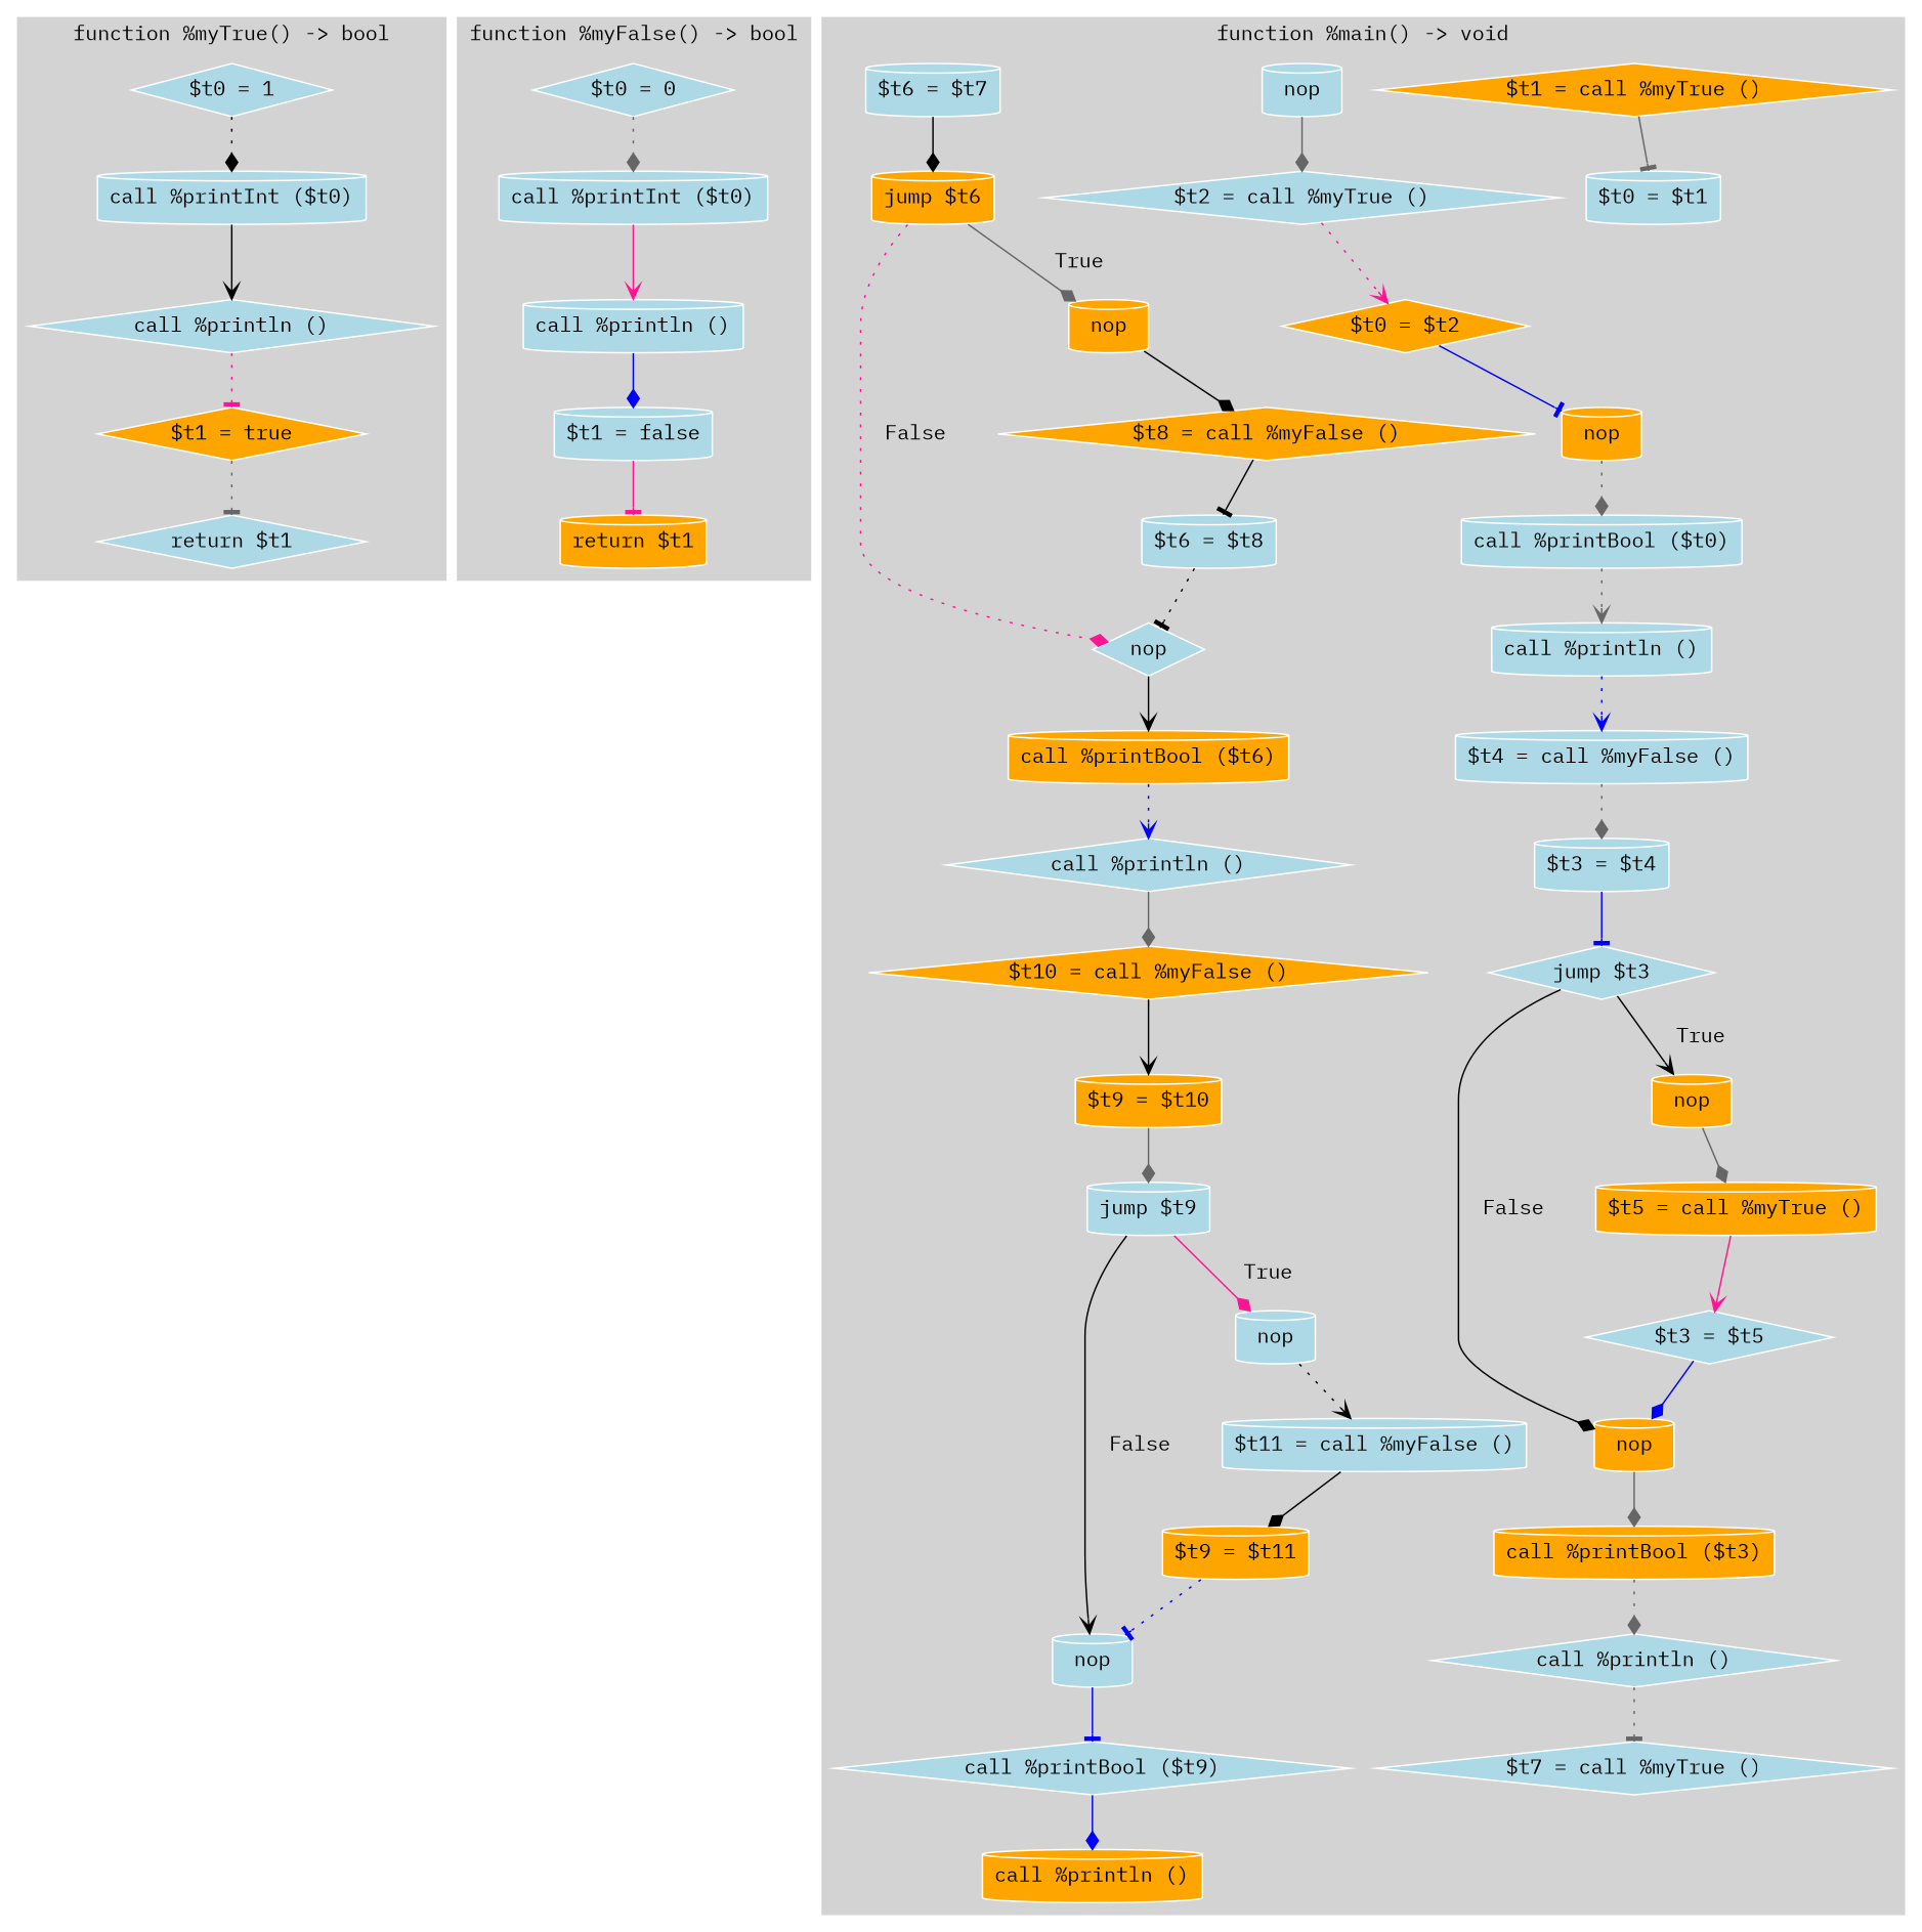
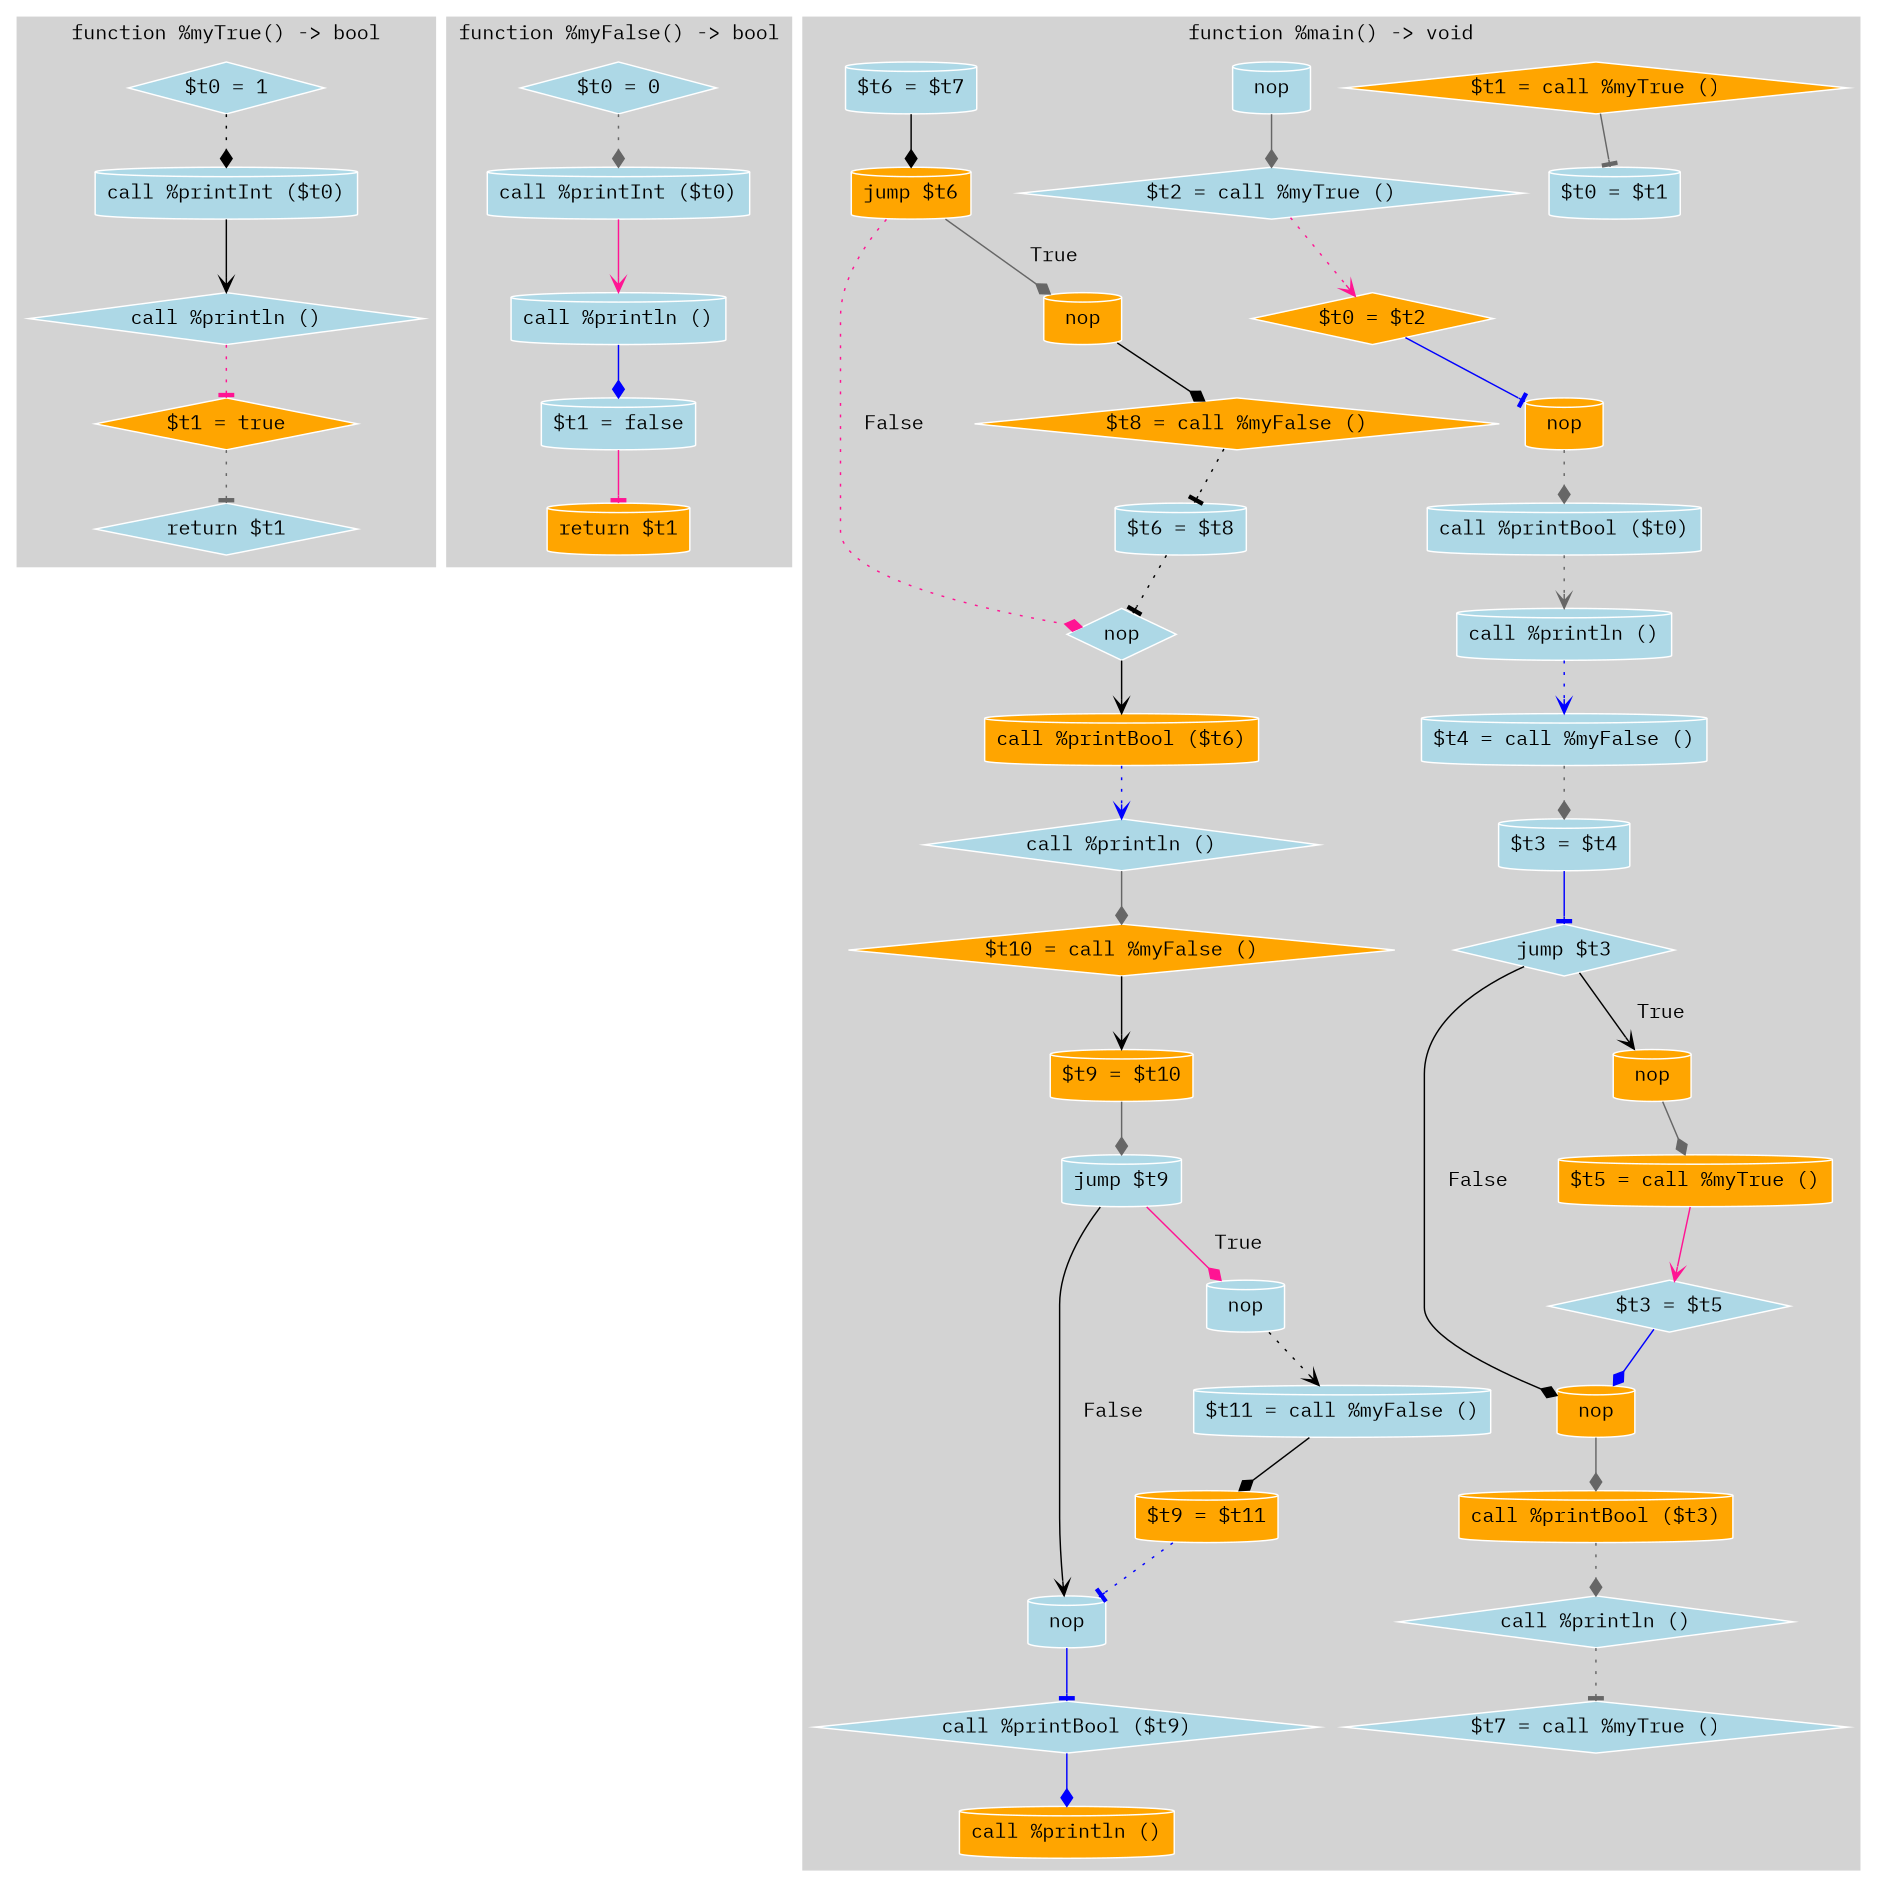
  digraph {
    fontname="IBM Plex Mono"
    node [color=white fillcolor=lightblue fontname="IBM Plex Mono" shape=cylinder style=filled]
    edge [arrowhead=diamond color=gray40 fontname="IBM Plex Mono" style=solid]
    n1 [label="$t0 = 1" shape=diamond]
    n2 [label="call %printInt ($t0)"]
    n3 [label="call %println ()" shape=diamond]
    n4 [fillcolor=orange label="$t1 = true" shape=diamond]
    n5 [label="return $t1" shape=diamond]
    n6 [label="$t0 = 0" shape=diamond]
    n7 [label="call %printInt ($t0)"]
    n8 [label="call %println ()"]
    n9 [label="$t1 = false"]
    n10 [fillcolor=orange label="return $t1"]
    n11 [fillcolor=orange label="$t1 = call %myTrue ()" shape=diamond]
    n12 [label="$t0 = $t1"]
    n13 [fillcolor=orange label=nop]
    n14 [label=nop]
    n15 [label="call %printBool ($t0)"]
    n16 [label="$t2 = call %myTrue ()" shape=diamond]
    n17 [fillcolor=orange label="$t0 = $t2" shape=diamond]
    n18 [label="call %println ()"]
    n19 [label="$t4 = call %myFalse ()"]
    n20 [label="$t3 = $t4"]
    n21 [label="jump $t3" shape=diamond]
    n22 [fillcolor=orange label=nop]
    n23 [fillcolor=orange label=nop]
    n24 [fillcolor=orange label="call %printBool ($t3)"]
    n25 [fillcolor=orange label="$t5 = call %myTrue ()"]
    n26 [label="$t3 = $t5" shape=diamond]
    n27 [label="call %println ()" shape=diamond]
    n28 [label="$t7 = call %myTrue ()" shape=diamond]
    n29 [label="$t6 = $t7"]
    n30 [fillcolor=orange label="jump $t6"]
    n31 [label=nop shape=diamond]
    n32 [fillcolor=orange label=nop]
    n33 [fillcolor=orange label="call %printBool ($t6)"]
    n34 [fillcolor=orange label="$t8 = call %myFalse ()" shape=diamond]
    n35 [label="$t6 = $t8"]
    n36 [label="call %println ()" shape=diamond]
    n37 [fillcolor=orange label="$t10 = call %myFalse ()" shape=diamond]
    n38 [fillcolor=orange label="$t9 = $t10"]
    n39 [label="jump $t9"]
    n40 [label=nop]
    n41 [label=nop]
    n42 [label="call %printBool ($t9)" shape=diamond]
    n43 [label="$t11 = call %myFalse ()"]
    n44 [fillcolor=orange label="$t9 = $t11"]
    n45 [fillcolor=orange label="call %println ()"]
    subgraph cluster_1 {
      color=lightgrey
      label="function %myTrue() -> bool"
      style=filled
      n1
      n2
      n3
      n4
      n5
    }
    subgraph cluster_2 {
      color=lightgrey
      label="function %myFalse() -> bool"
      style=filled
      n6
      n7
      n8
      n9
      n10
    }
    subgraph cluster_3 {
      color=lightgrey
      label="function %main() -> void"
      style=filled
      n11
      n12
      n13
      n14
      n15
      n16
      n17
      n18
      n19
      n20
      n21
      n22
      n23
      n24
      n25
      n26
      n27
      n28
      n29
      n30
      n31
      n32
      n33
      n34
      n35
      n36
      n37
      n38
      n39
      n40
      n41
      n42
      n43
      n44
      n45
    }
    n1 -> n2 [color=black style=dotted]
    n2 -> n3 [arrowhead=vee color=black]
    n3 -> n4 [arrowhead=tee color=deeppink style=dotted]
    n4 -> n5 [arrowhead=tee style=dotted]
    n6 -> n7 [style=dotted]
    n7 -> n8 [arrowhead=vee color=deeppink]
    n8 -> n9 [color=blue]
    n9 -> n10 [arrowhead=tee color=deeppink]
    n11 -> n12 [arrowhead=tee]
    n13 -> n15 [style=dotted]
    n14 -> n16
    n15 -> n18 [arrowhead=vee style=dotted]
    n16 -> n17 [arrowhead=vee color=deeppink style=dotted]
    n17 -> n13 [arrowhead=tee color=blue]
    n18 -> n19 [arrowhead=vee color=blue style=dotted]
    n19 -> n20 [style=dotted]
    n20 -> n21 [arrowhead=tee color=blue]
    n21 -> n22 [color=black label="  False  "]
    n21 -> n23 [arrowhead=vee color=black label="  True  "]
    n22 -> n24
    n23 -> n25
    n24 -> n27 [style=dotted]
    n25 -> n26 [arrowhead=vee color=deeppink]
    n26 -> n22 [color=blue]
    n27 -> n28 [arrowhead=tee style=dotted]
    n29 -> n30 [color=black]
    n30 -> n31 [color=deeppink label="  False  " style=dotted]
    n30 -> n32 [label="  True  "]
    n31 -> n33 [arrowhead=vee color=black]
    n32 -> n34 [color=black]
    n33 -> n36 [arrowhead=vee color=blue style=dotted]
-   n34 -> n35 [arrowhead=tee color=black]
+   n34 -> n35 [arrowhead=tee color=black style=dotted]
    n35 -> n31 [arrowhead=tee color=black style=dotted]
    n36 -> n37
    n37 -> n38 [arrowhead=vee color=black]
    n38 -> n39
    n39 -> n40 [arrowhead=vee color=black label="  False  "]
    n39 -> n41 [color=deeppink label="  True  "]
    n40 -> n42 [arrowhead=tee color=blue]
    n41 -> n43 [arrowhead=vee color=black style=dotted]
    n42 -> n45 [color=blue]
    n43 -> n44 [color=black]
    n44 -> n40 [arrowhead=tee color=blue style=dotted]
  }
